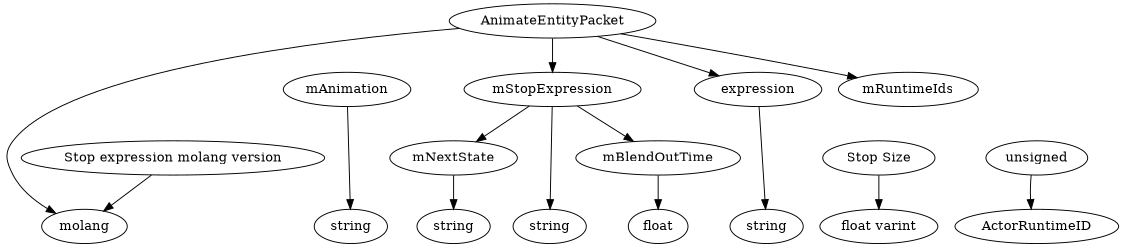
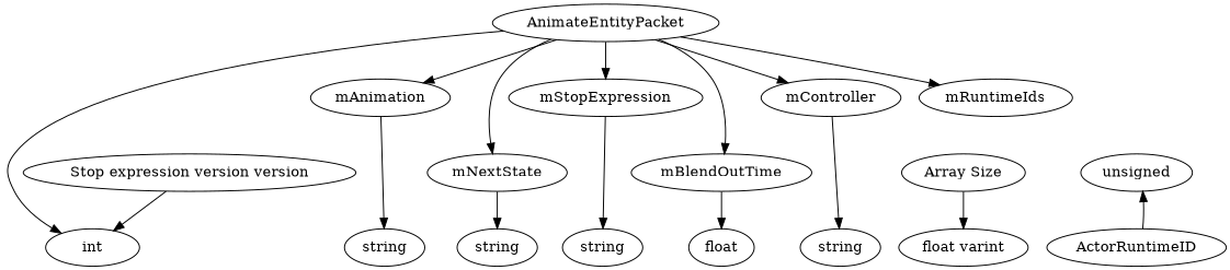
  digraph {
    rankdir=TB
    n1 [label=string]
    n2 [label=string]
    n3 [label=string]
-   n4 [label=molang]
+   n4 [label=int]
    n5 [label=string]
    n6 [label=float]
    n7 [label="float varint"]
    n8 [label=ActorRuntimeID]
    n9 [label=AnimateEntityPacket]
    n10 [label=mAnimation]
    n11 [label=mNextState]
    n12 [label=mStopExpression]
-   n13 [label=expression]
+   n13 [label=mController]
    n14 [label=mBlendOutTime]
    n15 [label=mRuntimeIds]
-   n16 [label="Stop expression molang version"]
-   n17 [label="Stop Size"]
+   n16 [label="Stop expression version version"]
+   n17 [label="Array Size"]
    n18 [label=unsigned]
    subgraph sub_1 {
      rank=max
      n1
      n2
      n3
      n4
      n5
      n6
      n7
      n8
    }
    n9 -> n4
-   n12 -> n11
+   n9 -> n10
+   n9 -> n11
    n9 -> n12
    n9 -> n13
-   n12 -> n14
+   n9 -> n14
    n9 -> n15
    n10 -> n1
    n11 -> n2
    n12 -> n3
    n13 -> n5
    n14 -> n6
    n16 -> n4
    n17 -> n7
-   n18 -> n8
+   n8 -> n18
  }
